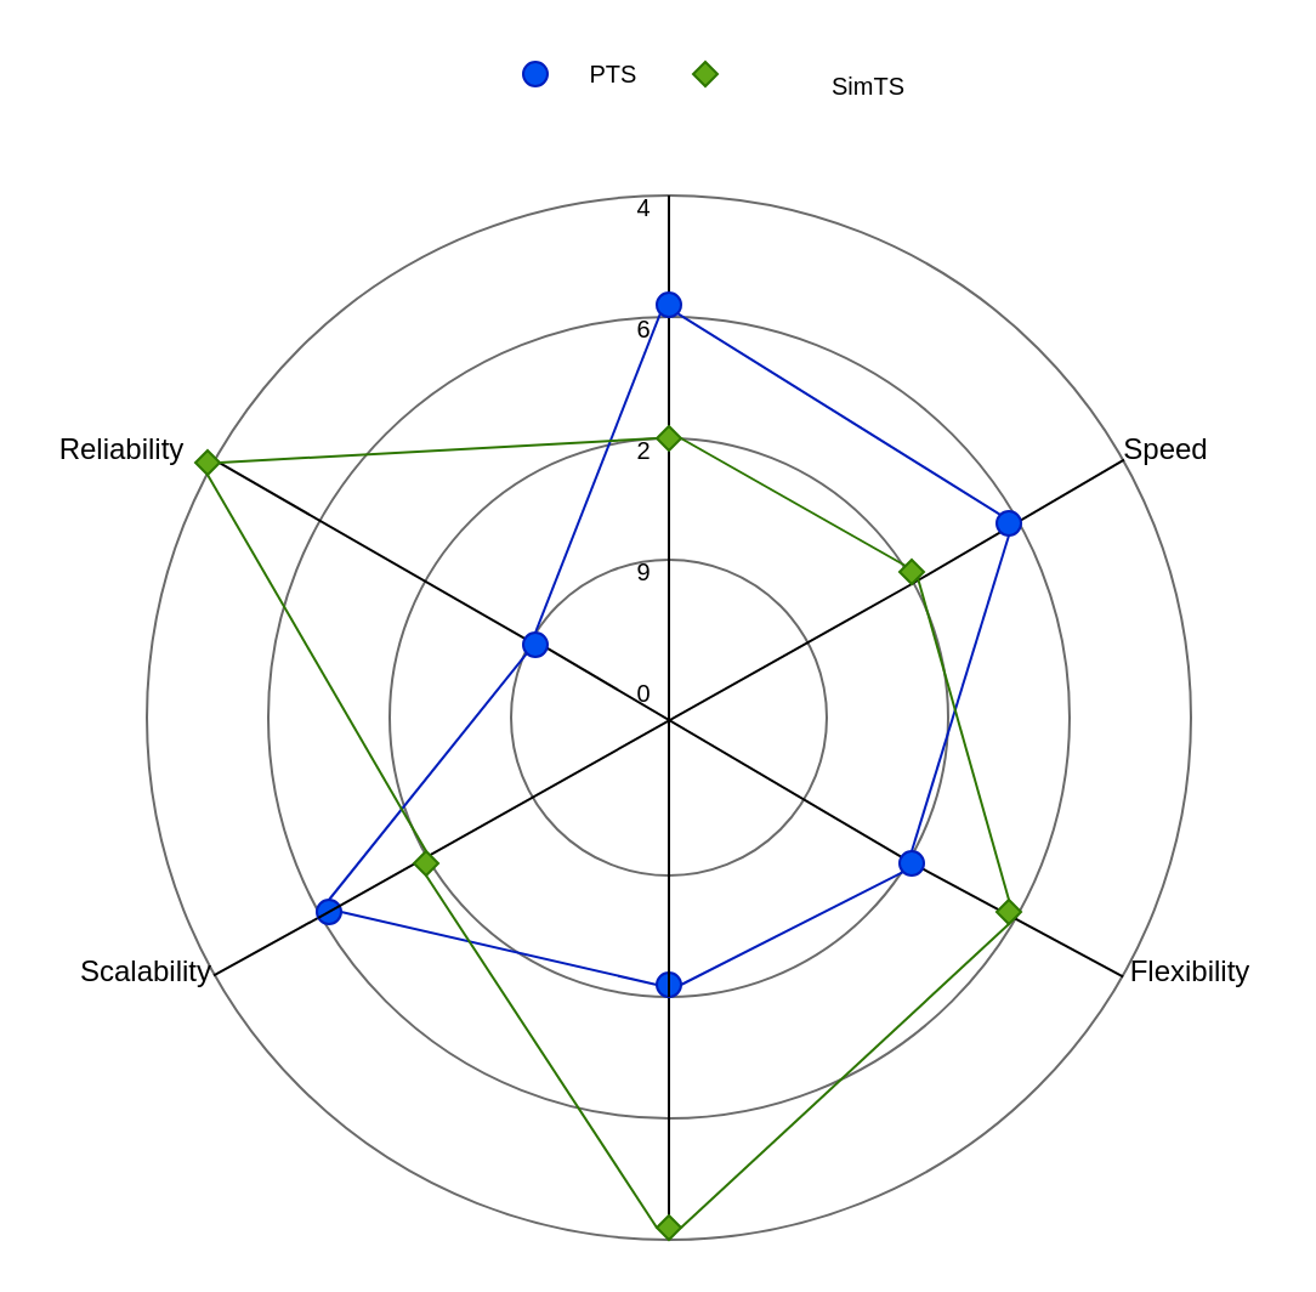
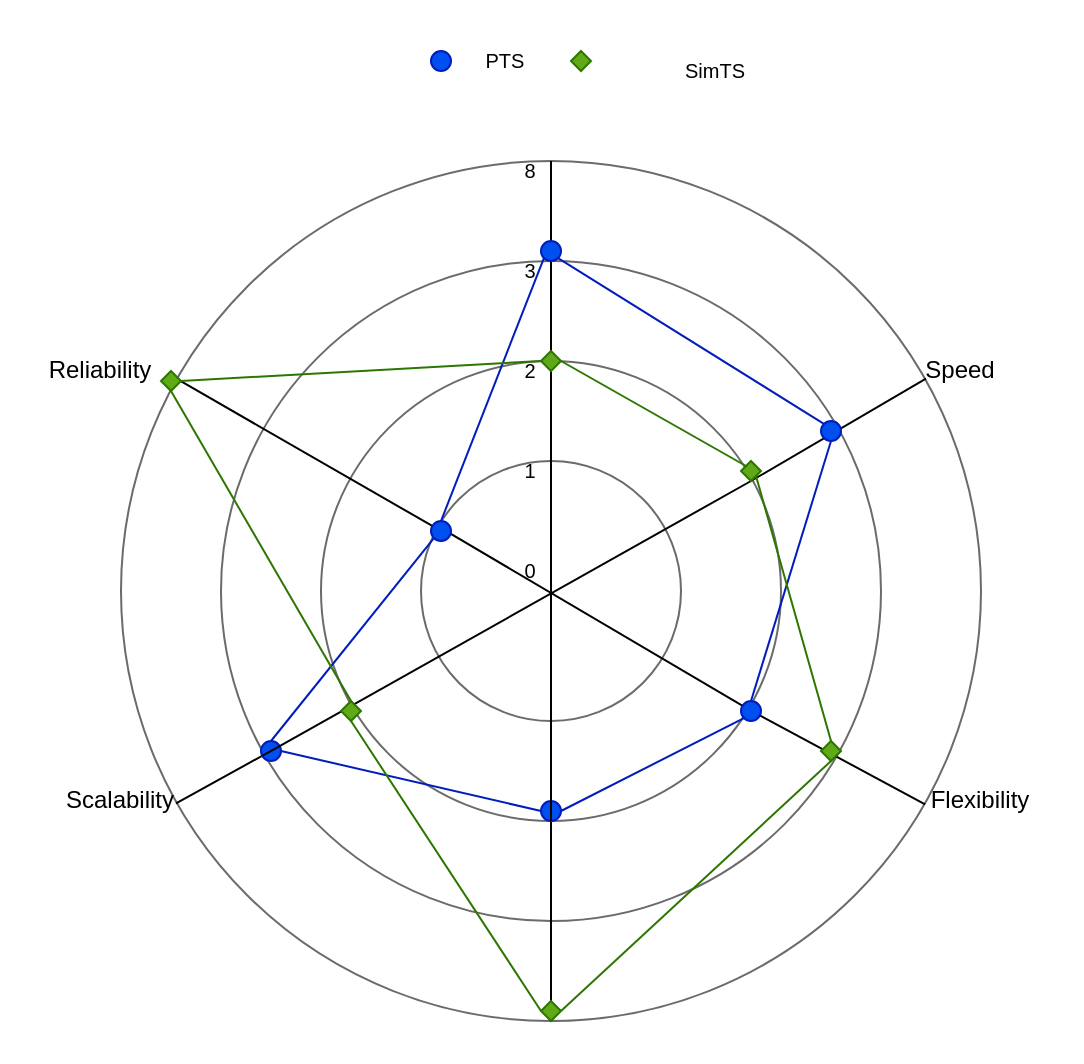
  <mxCell id="0" />
  <mxCell id="1" parent="0" />
  <mxCell id="2" value="" style="ellipse;whiteSpace=wrap;html=1;aspect=fixed;gradientColor=none;strokeColor=#6b6b6b;" vertex="1" parent="1"><mxGeometry x="60" y="80" width="430" height="430" as="geometry" /></mxCell>
  <mxCell id="3" value="" style="ellipse;whiteSpace=wrap;html=1;aspect=fixed;gradientColor=none;strokeColor=#6b6b6b;" vertex="1" parent="1"><mxGeometry x="110" y="130" width="330" height="330" as="geometry" /></mxCell>
  <mxCell id="4" value="" style="ellipse;whiteSpace=wrap;html=1;aspect=fixed;gradientColor=none;strokeColor=#6b6b6b;" vertex="1" parent="1"><mxGeometry x="160" y="180" width="230" height="230" as="geometry" /></mxCell>
  <mxCell id="5" value="" style="ellipse;whiteSpace=wrap;html=1;aspect=fixed;gradientColor=none;strokeColor=#6b6b6b;" vertex="1" parent="1"><mxGeometry x="210" y="230" width="130" height="130" as="geometry" /></mxCell>
  <mxCell id="6" value="" style="endArrow=none;html=1;rounded=0;entryX=0.936;entryY=0.253;entryDx=0;entryDy=0;entryPerimeter=0;exitX=0.5;exitY=1;exitDx=0;exitDy=0;" edge="1" parent="1" source="36" target="2"><mxGeometry width="50" height="50" relative="1" as="geometry"><mxPoint x="90" y="400" as="sourcePoint" /><mxPoint x="460" y="190" as="targetPoint" /></mxGeometry></mxCell>
  <mxCell id="7" value="" style="endArrow=none;html=1;rounded=0;entryX=0.5;entryY=0;entryDx=0;entryDy=0;exitX=0.5;exitY=1;exitDx=0;exitDy=0;" edge="1" parent="1" source="23" target="2"><mxGeometry width="50" height="50" relative="1" as="geometry"><mxPoint x="275" y="295" as="sourcePoint" /><mxPoint x="470" y="200" as="targetPoint" /></mxGeometry></mxCell>
  <mxCell id="8" value="" style="endArrow=none;html=1;rounded=0;entryX=0.935;entryY=0.748;entryDx=0;entryDy=0;exitX=0.066;exitY=0.254;exitDx=0;exitDy=0;exitPerimeter=0;entryPerimeter=0;" edge="1" parent="1" source="26" target="2"><mxGeometry width="50" height="50" relative="1" as="geometry"><mxPoint x="50" y="176.8" as="sourcePoint" /><mxPoint x="460" y="400" as="targetPoint" /></mxGeometry></mxCell>
- <mxCell id="9" value="&lt;font style=&quot;font-size: 10px;&quot;&gt;4&lt;/font&gt;" style="text;html=1;align=center;verticalAlign=middle;whiteSpace=wrap;rounded=0;" vertex="1" parent="1"><mxGeometry x="260" y="80" width="10" height="10" as="geometry" /></mxCell>
- <mxCell id="10" value="&lt;font style=&quot;font-size: 10px;&quot;&gt;6&lt;/font&gt;" style="text;html=1;align=center;verticalAlign=middle;whiteSpace=wrap;rounded=0;" vertex="1" parent="1"><mxGeometry x="260" y="130" width="10" height="10" as="geometry" /></mxCell>
+ <mxCell id="9" value="&lt;font style=&quot;font-size: 10px;&quot;&gt;8&lt;/font&gt;" style="text;html=1;align=center;verticalAlign=middle;whiteSpace=wrap;rounded=0;" vertex="1" parent="1"><mxGeometry x="260" y="80" width="10" height="10" as="geometry" /></mxCell>
+ <mxCell id="10" value="&lt;font style=&quot;font-size: 10px;&quot;&gt;3&lt;/font&gt;" style="text;html=1;align=center;verticalAlign=middle;whiteSpace=wrap;rounded=0;" vertex="1" parent="1"><mxGeometry x="260" y="130" width="10" height="10" as="geometry" /></mxCell>
  <mxCell id="11" value="&lt;font style=&quot;font-size: 10px;&quot;&gt;2&lt;/font&gt;" style="text;html=1;align=center;verticalAlign=middle;whiteSpace=wrap;rounded=0;" vertex="1" parent="1"><mxGeometry x="260" y="180" width="10" height="10" as="geometry" /></mxCell>
- <mxCell id="12" value="&lt;font style=&quot;font-size: 10px;&quot;&gt;9&lt;/font&gt;" style="text;html=1;align=center;verticalAlign=middle;whiteSpace=wrap;rounded=0;" vertex="1" parent="1"><mxGeometry x="260" y="230" width="10" height="10" as="geometry" /></mxCell>
+ <mxCell id="12" value="&lt;font style=&quot;font-size: 10px;&quot;&gt;1&lt;/font&gt;" style="text;html=1;align=center;verticalAlign=middle;whiteSpace=wrap;rounded=0;" vertex="1" parent="1"><mxGeometry x="260" y="230" width="10" height="10" as="geometry" /></mxCell>
  <mxCell id="13" value="&lt;font style=&quot;font-size: 10px;&quot;&gt;0&lt;/font&gt;" style="text;html=1;align=center;verticalAlign=middle;whiteSpace=wrap;rounded=0;" vertex="1" parent="1"><mxGeometry x="260" y="280" width="10" height="10" as="geometry" /></mxCell>
  <mxCell id="14" value="" style="ellipse;whiteSpace=wrap;html=1;aspect=fixed;fillColor=#0050ef;strokeColor=#001DBC;fontColor=#ffffff;" vertex="1" parent="1"><mxGeometry x="215" y="25" width="10" height="10" as="geometry" /></mxCell>
  <mxCell id="15" value="&lt;font style=&quot;font-size: 10px;&quot;&gt;PTS&lt;/font&gt;" style="text;html=1;align=center;verticalAlign=middle;whiteSpace=wrap;rounded=0;" vertex="1" parent="1"><mxGeometry x="235" y="20" width="35" height="20" as="geometry" /></mxCell>
  <mxCell id="16" value="&lt;span style=&quot;font-size: 10px;&quot;&gt;SimTS&lt;/span&gt;" style="text;html=1;align=center;verticalAlign=middle;whiteSpace=wrap;rounded=0;" vertex="1" parent="1"><mxGeometry x="335" y="25" width="45" height="20" as="geometry" /></mxCell>
  <mxCell id="17" value="" style="rhombus;whiteSpace=wrap;html=1;fillColor=#60a917;fontColor=#ffffff;strokeColor=#2D7600;" vertex="1" parent="1"><mxGeometry x="285" y="25" width="10" height="10" as="geometry" /></mxCell>
  <mxCell id="18" value="Reliability" style="text;html=1;align=center;verticalAlign=middle;whiteSpace=wrap;rounded=0;" vertex="1" parent="1"><mxGeometry x="20" y="175" width="60" height="20" as="geometry" /></mxCell>
  <mxCell id="19" value="Scalability" style="text;html=1;align=center;verticalAlign=middle;whiteSpace=wrap;rounded=0;" vertex="1" parent="1"><mxGeometry x="30" y="390" width="60" height="20" as="geometry" /></mxCell>
  <mxCell id="20" value="Flexibility" style="text;html=1;align=center;verticalAlign=middle;whiteSpace=wrap;rounded=0;" vertex="1" parent="1"><mxGeometry x="460" y="390" width="60" height="20" as="geometry" /></mxCell>
  <mxCell id="21" value="Speed" style="text;html=1;align=center;verticalAlign=middle;whiteSpace=wrap;rounded=0;" vertex="1" parent="1"><mxGeometry x="450" y="175" width="60" height="20" as="geometry" /></mxCell>
  <mxCell id="22" value="" style="endArrow=none;html=1;rounded=0;entryX=0.5;entryY=0;entryDx=0;entryDy=0;exitX=0.5;exitY=1;exitDx=0;exitDy=0;" edge="1" parent="1" source="34" target="23"><mxGeometry width="50" height="50" relative="1" as="geometry"><mxPoint x="275" y="510" as="sourcePoint" /><mxPoint x="275" y="80" as="targetPoint" /></mxGeometry></mxCell>
  <mxCell id="23" value="" style="ellipse;whiteSpace=wrap;html=1;aspect=fixed;fillColor=#0050ef;strokeColor=#001DBC;fontColor=#ffffff;" vertex="1" parent="1"><mxGeometry x="270" y="120" width="10" height="10" as="geometry" /></mxCell>
  <mxCell id="24" value="" style="ellipse;whiteSpace=wrap;html=1;aspect=fixed;fillColor=#0050ef;strokeColor=#001DBC;fontColor=#ffffff;gradientColor=none;" vertex="1" parent="1"><mxGeometry x="410" y="210" width="10" height="10" as="geometry" /></mxCell>
  <mxCell id="25" value="" style="endArrow=none;html=1;rounded=0;entryX=0.935;entryY=0.748;entryDx=0;entryDy=0;exitX=0;exitY=0;exitDx=0;exitDy=0;entryPerimeter=0;" edge="1" parent="1" source="32" target="26"><mxGeometry width="50" height="50" relative="1" as="geometry"><mxPoint x="88" y="189" as="sourcePoint" /><mxPoint x="462" y="402" as="targetPoint" /></mxGeometry></mxCell>
  <mxCell id="26" value="" style="ellipse;whiteSpace=wrap;html=1;aspect=fixed;fillColor=#0050ef;strokeColor=#001DBC;fontColor=#ffffff;gradientColor=none;" vertex="1" parent="1"><mxGeometry x="370" y="350" width="10" height="10" as="geometry" /></mxCell>
  <mxCell id="27" value="" style="endArrow=none;html=1;rounded=0;entryX=0.5;entryY=0;entryDx=0;entryDy=0;exitX=0.5;exitY=1;exitDx=0;exitDy=0;" edge="1" parent="1" source="2" target="28"><mxGeometry width="50" height="50" relative="1" as="geometry"><mxPoint x="275" y="510" as="sourcePoint" /><mxPoint x="275" y="120" as="targetPoint" /></mxGeometry></mxCell>
  <mxCell id="28" value="" style="ellipse;whiteSpace=wrap;html=1;aspect=fixed;fillColor=#0050ef;strokeColor=#001DBC;fontColor=#ffffff;gradientColor=none;" vertex="1" parent="1"><mxGeometry x="270" y="400" width="10" height="10" as="geometry" /></mxCell>
  <mxCell id="29" value="" style="endArrow=none;html=1;rounded=0;entryX=0.936;entryY=0.253;entryDx=0;entryDy=0;entryPerimeter=0;exitX=0.064;exitY=0.747;exitDx=0;exitDy=0;exitPerimeter=0;" edge="1" parent="1" source="2" target="30"><mxGeometry width="50" height="50" relative="1" as="geometry"><mxPoint x="88" y="401" as="sourcePoint" /><mxPoint x="462" y="189" as="targetPoint" /></mxGeometry></mxCell>
  <mxCell id="30" value="" style="ellipse;whiteSpace=wrap;html=1;aspect=fixed;fillColor=#0050ef;strokeColor=#001DBC;fontColor=#ffffff;gradientColor=none;" vertex="1" parent="1"><mxGeometry x="130" y="370" width="10" height="10" as="geometry" /></mxCell>
  <mxCell id="31" value="" style="endArrow=none;html=1;rounded=0;entryX=0.935;entryY=0.748;entryDx=0;entryDy=0;exitX=0.066;exitY=0.254;exitDx=0;exitDy=0;exitPerimeter=0;entryPerimeter=0;" edge="1" parent="1" source="2" target="32"><mxGeometry width="50" height="50" relative="1" as="geometry"><mxPoint x="88" y="189" as="sourcePoint" /><mxPoint x="379" y="357" as="targetPoint" /></mxGeometry></mxCell>
  <mxCell id="32" value="" style="ellipse;whiteSpace=wrap;html=1;aspect=fixed;fillColor=#0050ef;strokeColor=#001DBC;fontColor=#ffffff;gradientColor=none;" vertex="1" parent="1"><mxGeometry x="215" y="260" width="10" height="10" as="geometry" /></mxCell>
  <mxCell id="33" value="" style="endArrow=none;html=1;rounded=0;entryX=0.5;entryY=0;entryDx=0;entryDy=0;exitX=0.5;exitY=1;exitDx=0;exitDy=0;" edge="1" parent="1" source="28" target="34"><mxGeometry width="50" height="50" relative="1" as="geometry"><mxPoint x="275" y="410" as="sourcePoint" /><mxPoint x="275" y="120" as="targetPoint" /></mxGeometry></mxCell>
  <mxCell id="34" value="" style="rhombus;whiteSpace=wrap;html=1;fillColor=#60a917;fontColor=#ffffff;strokeColor=#2D7600;" vertex="1" parent="1"><mxGeometry x="270" y="175" width="10" height="10" as="geometry" /></mxCell>
  <mxCell id="35" value="" style="endArrow=none;html=1;rounded=0;exitX=0.064;exitY=0.747;exitDx=0;exitDy=0;exitPerimeter=0;entryX=0.5;entryY=1;entryDx=0;entryDy=0;" edge="1" parent="1" source="30" target="36"><mxGeometry width="50" height="50" relative="1" as="geometry"><mxPoint x="131" y="377" as="sourcePoint" /><mxPoint x="390" y="230" as="targetPoint" /></mxGeometry></mxCell>
  <mxCell id="36" value="" style="rhombus;whiteSpace=wrap;html=1;fillColor=#60a917;fontColor=#ffffff;strokeColor=#2D7600;" vertex="1" parent="1"><mxGeometry x="370" y="230" width="10" height="10" as="geometry" /></mxCell>
  <mxCell id="37" value="" style="rhombus;whiteSpace=wrap;html=1;fillColor=#60a917;fontColor=#ffffff;strokeColor=#2D7600;" vertex="1" parent="1"><mxGeometry x="170" y="350" width="10" height="10" as="geometry" /></mxCell>
  <mxCell id="38" value="" style="rhombus;whiteSpace=wrap;html=1;fillColor=#60a917;fontColor=#ffffff;strokeColor=#2D7600;" vertex="1" parent="1"><mxGeometry x="410" y="370" width="10" height="10" as="geometry" /></mxCell>
  <mxCell id="39" value="" style="rhombus;whiteSpace=wrap;html=1;fillColor=#60a917;fontColor=#ffffff;strokeColor=#2D7600;" vertex="1" parent="1"><mxGeometry x="270" y="500" width="10" height="10" as="geometry" /></mxCell>
  <mxCell id="40" value="" style="rhombus;whiteSpace=wrap;html=1;fillColor=#60a917;fontColor=#ffffff;strokeColor=#2D7600;" vertex="1" parent="1"><mxGeometry x="80" y="185" width="10" height="10" as="geometry" /></mxCell>
  <mxCell id="41" value="" style="endArrow=none;html=1;rounded=0;fillColor=#0050ef;strokeColor=#001DBC;exitX=1;exitY=1;exitDx=0;exitDy=0;entryX=0;entryY=0;entryDx=0;entryDy=0;" edge="1" parent="1" source="23" target="24"><mxGeometry width="50" height="50" relative="1" as="geometry"><mxPoint x="340" y="165" as="sourcePoint" /><mxPoint x="410" y="130" as="targetPoint" /></mxGeometry></mxCell>
  <mxCell id="42" value="" style="endArrow=none;html=1;rounded=0;fillColor=#0050ef;strokeColor=#001DBC;exitX=0.5;exitY=1;exitDx=0;exitDy=0;entryX=0.5;entryY=0;entryDx=0;entryDy=0;" edge="1" parent="1" source="24" target="26"><mxGeometry width="50" height="50" relative="1" as="geometry"><mxPoint x="424" y="220" as="sourcePoint" /><mxPoint x="556" y="302" as="targetPoint" /></mxGeometry></mxCell>
  <mxCell id="43" value="" style="endArrow=none;html=1;rounded=0;fillColor=#0050ef;strokeColor=#001DBC;exitX=0;exitY=1;exitDx=0;exitDy=0;entryX=1;entryY=0.5;entryDx=0;entryDy=0;" edge="1" parent="1" source="26" target="28"><mxGeometry width="50" height="50" relative="1" as="geometry"><mxPoint x="380" y="420" as="sourcePoint" /><mxPoint x="340" y="550" as="targetPoint" /></mxGeometry></mxCell>
  <mxCell id="44" value="" style="endArrow=none;html=1;rounded=0;fillColor=#0050ef;strokeColor=#001DBC;exitX=0;exitY=0.5;exitDx=0;exitDy=0;entryX=1;entryY=0.5;entryDx=0;entryDy=0;" edge="1" parent="1" source="28" target="30"><mxGeometry width="50" height="50" relative="1" as="geometry"><mxPoint x="181" y="450" as="sourcePoint" /><mxPoint x="90" y="496" as="targetPoint" /></mxGeometry></mxCell>
  <mxCell id="45" value="" style="endArrow=none;html=1;rounded=0;fillColor=#0050ef;strokeColor=#001DBC;exitX=0;exitY=1;exitDx=0;exitDy=0;entryX=0.5;entryY=0;entryDx=0;entryDy=0;" edge="1" parent="1" source="32" target="30"><mxGeometry width="50" height="50" relative="1" as="geometry"><mxPoint x="200" y="310" as="sourcePoint" /><mxPoint x="70" y="280" as="targetPoint" /></mxGeometry></mxCell>
  <mxCell id="46" value="" style="endArrow=none;html=1;rounded=0;fillColor=#0050ef;strokeColor=#001DBC;exitX=0;exitY=1;exitDx=0;exitDy=0;entryX=0.5;entryY=0;entryDx=0;entryDy=0;" edge="1" parent="1" source="23" target="32"><mxGeometry width="50" height="50" relative="1" as="geometry"><mxPoint x="241" y="180" as="sourcePoint" /><mxPoint x="160" y="281" as="targetPoint" /></mxGeometry></mxCell>
  <mxCell id="47" value="" style="endArrow=none;html=1;rounded=0;fillColor=#60a917;strokeColor=#2D7600;exitX=1;exitY=0.5;exitDx=0;exitDy=0;entryX=0;entryY=0.5;entryDx=0;entryDy=0;" edge="1" parent="1" source="40" target="34"><mxGeometry width="50" height="50" relative="1" as="geometry"><mxPoint x="140" y="180" as="sourcePoint" /><mxPoint x="190" y="130" as="targetPoint" /></mxGeometry></mxCell>
  <mxCell id="48" value="" style="endArrow=none;html=1;rounded=0;fillColor=#60a917;strokeColor=#2D7600;exitX=1;exitY=0.5;exitDx=0;exitDy=0;entryX=0;entryY=0;entryDx=0;entryDy=0;" edge="1" parent="1" source="34" target="36"><mxGeometry width="50" height="50" relative="1" as="geometry"><mxPoint x="100" y="200" as="sourcePoint" /><mxPoint x="280" y="190" as="targetPoint" /></mxGeometry></mxCell>
  <mxCell id="49" value="" style="endArrow=none;html=1;rounded=0;fillColor=#60a917;strokeColor=#2D7600;exitX=1;exitY=1;exitDx=0;exitDy=0;entryX=0.5;entryY=0;entryDx=0;entryDy=0;" edge="1" parent="1" source="36" target="38"><mxGeometry width="50" height="50" relative="1" as="geometry"><mxPoint x="397" y="260" as="sourcePoint" /><mxPoint x="490" y="313" as="targetPoint" /></mxGeometry></mxCell>
  <mxCell id="50" value="" style="endArrow=none;html=1;rounded=0;fillColor=#60a917;strokeColor=#2D7600;exitX=0.5;exitY=1;exitDx=0;exitDy=0;entryX=1;entryY=0.5;entryDx=0;entryDy=0;" edge="1" parent="1" source="38" target="39"><mxGeometry width="50" height="50" relative="1" as="geometry"><mxPoint x="353" y="420" as="sourcePoint" /><mxPoint x="390" y="552" as="targetPoint" /></mxGeometry></mxCell>
  <mxCell id="51" value="" style="endArrow=none;html=1;rounded=0;fillColor=#60a917;strokeColor=#2D7600;exitX=0;exitY=0.5;exitDx=0;exitDy=0;entryX=0.5;entryY=1;entryDx=0;entryDy=0;" edge="1" parent="1" source="39" target="37"><mxGeometry width="50" height="50" relative="1" as="geometry"><mxPoint x="225" y="400" as="sourcePoint" /><mxPoint x="90" y="525" as="targetPoint" /></mxGeometry></mxCell>
  <mxCell id="52" value="" style="endArrow=none;html=1;rounded=0;fillColor=#60a917;strokeColor=#2D7600;exitX=0.5;exitY=0;exitDx=0;exitDy=0;entryX=0.5;entryY=1;entryDx=0;entryDy=0;" edge="1" parent="1" source="37" target="40"><mxGeometry width="50" height="50" relative="1" as="geometry"><mxPoint x="115" y="340" as="sourcePoint" /><mxPoint x="20" y="195" as="targetPoint" /></mxGeometry></mxCell>
